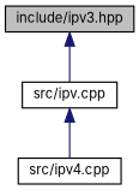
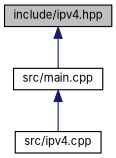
  digraph {
    fontname=Inter
    node [color=black fillcolor=white fontname=Inter fontsize=10 shape=record style=filled]
    edge [color=midnightblue dir=back fontname=Inter fontsize=10 labelfontname=Helvetica labelfontsize=10 style=solid]
-   n1 [fillcolor=grey75 fontcolor=black height=0.2 label="include/ipv3.hpp" width=0.4]
-   n2 [height=0.2 label="src/ipv.cpp" width=0.4]
+   n1 [fillcolor=grey75 fontcolor=black height=0.2 label="include/ipv4.hpp" width=0.4]
+   n2 [height=0.2 label="src/main.cpp" width=0.4]
    n3 [height=0.2 label="src/ipv4.cpp" width=0.4]
    n1 -> n2
    n2 -> n3
  }
